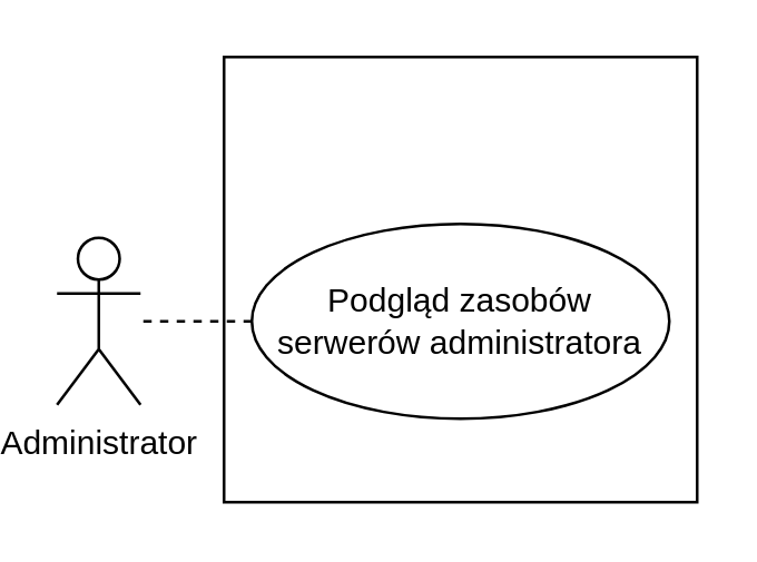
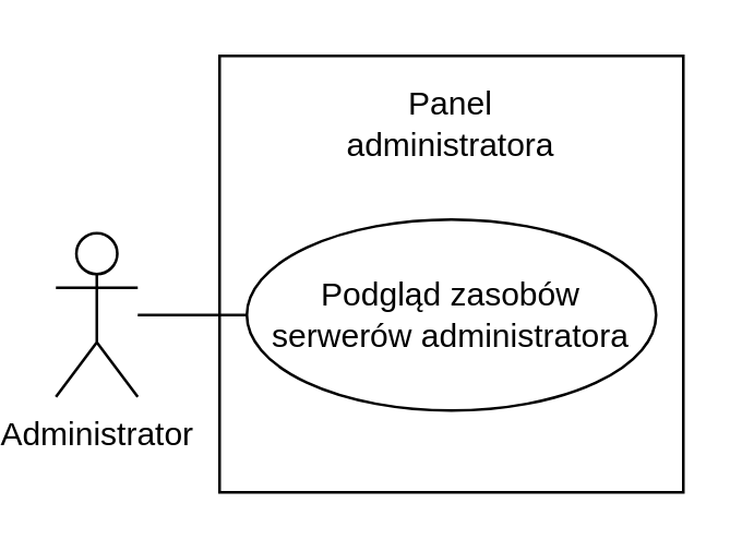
  <mxCell id="0" />
  <mxCell id="1" parent="0" />
  <mxCell id="2" value="" style="rounded=0;whiteSpace=wrap;html=1;" parent="1" vertex="1"><mxGeometry x="80" y="20" width="170" height="160" as="geometry" /></mxCell>
+ <mxCell id="3" value="Panel administratora" style="text;html=1;strokeColor=none;fillColor=none;align=center;verticalAlign=middle;whiteSpace=wrap;rounded=0;" parent="1" vertex="1"><mxGeometry x="135" y="30" width="60" height="30" as="geometry" /></mxCell>
  <mxCell id="4" value="Administrator" style="shape=umlActor;verticalLabelPosition=bottom;verticalAlign=top;html=1;outlineConnect=0;" parent="1" vertex="1"><mxGeometry x="20" y="85" width="30" height="60" as="geometry" /></mxCell>
  <mxCell id="5" value="Podgląd zasobów serwerów administratora" style="ellipse;whiteSpace=wrap;html=1;" parent="1" vertex="1"><mxGeometry x="90" y="80" width="150" height="70" as="geometry" /></mxCell>
- <mxCell id="6" value="" style="endArrow=none;html=1;rounded=0;exitX=0;exitY=0.5;exitDx=0;exitDy=0;dashed=1;" parent="1" source="5" target="4" edge="1"><mxGeometry width="50" height="50" relative="1" as="geometry"><mxPoint x="90" y="160" as="sourcePoint" /><mxPoint x="140" y="110" as="targetPoint" /></mxGeometry></mxCell>
+ <mxCell id="6" value="" style="endArrow=none;html=1;rounded=0;exitX=0;exitY=0.5;exitDx=0;exitDy=0;" parent="1" source="5" target="4" edge="1"><mxGeometry width="50" height="50" relative="1" as="geometry"><mxPoint x="90" y="160" as="sourcePoint" /><mxPoint x="140" y="110" as="targetPoint" /></mxGeometry></mxCell>
